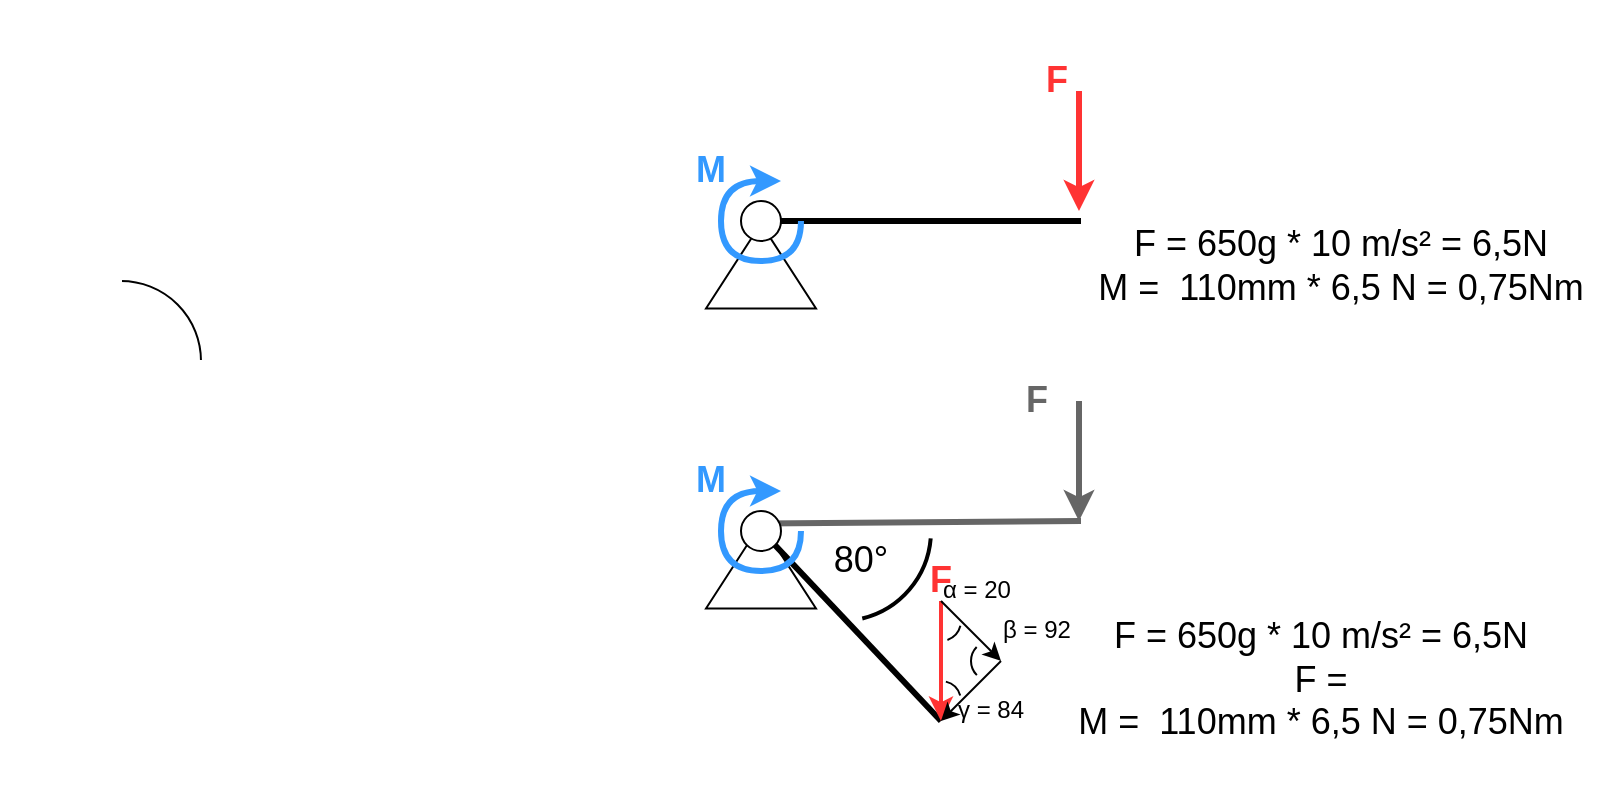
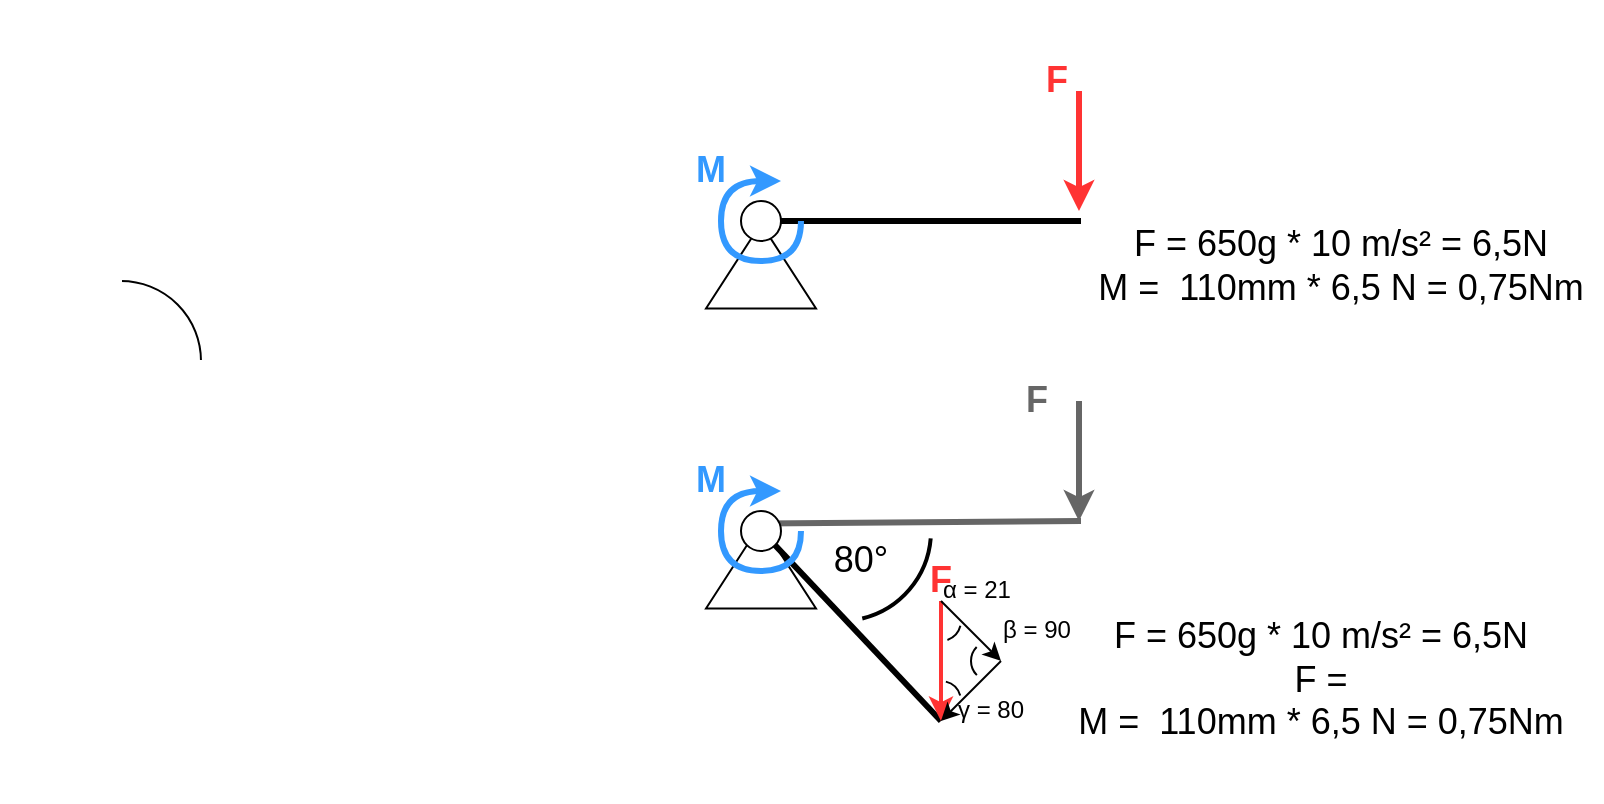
  <mxCell id="0" />
  <mxCell id="1" parent="0" />
  <mxCell id="2" value="" style="triangle;whiteSpace=wrap;html=1;rotation=-90;" vertex="1" parent="1"><mxGeometry x="358.75" y="105" width="42.5" height="55" as="geometry" /></mxCell>
  <mxCell id="3" value="" style="endArrow=none;html=1;rounded=0;strokeWidth=3;startArrow=none;" edge="1" parent="1" source="5"><mxGeometry width="50" height="50" relative="1" as="geometry"><mxPoint x="380" y="110" as="sourcePoint" /><mxPoint x="540" y="110" as="targetPoint" /></mxGeometry></mxCell>
  <mxCell id="4" value="" style="endArrow=none;html=1;rounded=0;strokeWidth=3;" edge="1" parent="1" target="5"><mxGeometry width="50" height="50" relative="1" as="geometry"><mxPoint x="380" y="110" as="sourcePoint" /><mxPoint x="620" y="110" as="targetPoint" /></mxGeometry></mxCell>
  <mxCell id="5" value="" style="ellipse;whiteSpace=wrap;html=1;aspect=fixed;" vertex="1" parent="1"><mxGeometry x="370" y="100" width="20" height="20" as="geometry" /></mxCell>
  <mxCell id="6" value="" style="curved=1;endArrow=classic;html=1;rounded=0;fillColor=#dae8fc;strokeColor=#3399FF;strokeWidth=3;" edge="1" parent="1"><mxGeometry width="50" height="50" relative="1" as="geometry"><mxPoint x="400" y="110" as="sourcePoint" /><mxPoint x="390" y="90" as="targetPoint" /><Array as="points"><mxPoint x="400" y="130" /><mxPoint x="360" y="130" /><mxPoint x="360" y="90" /></Array></mxGeometry></mxCell>
  <mxCell id="7" value="" style="endArrow=classic;html=1;rounded=0;fillColor=#f8cecc;strokeColor=#FF3333;strokeWidth=3;" edge="1" parent="1"><mxGeometry width="50" height="50" relative="1" as="geometry"><mxPoint x="539" y="45" as="sourcePoint" /><mxPoint x="539" y="105" as="targetPoint" /><Array as="points"><mxPoint x="539" y="75" /></Array></mxGeometry></mxCell>
  <mxCell id="8" value="&lt;div&gt;&lt;font style=&quot;font-size: 18px;&quot;&gt;F = 650g * 10 m/s² = 6,5N&lt;/font&gt;&lt;/div&gt;&lt;div&gt;&lt;font style=&quot;font-size: 18px;&quot;&gt;M =&amp;nbsp; 110mm * 6,5 N = 0,75Nm&lt;br&gt;&lt;/font&gt;&lt;/div&gt;" style="text;html=1;align=center;verticalAlign=middle;resizable=0;points=[];autosize=1;strokeColor=none;fillColor=none;" vertex="1" parent="1"><mxGeometry x="560" y="102.5" width="220" height="60" as="geometry" /></mxCell>
  <mxCell id="9" value="&lt;font style=&quot;font-size: 13px;&quot; color=&quot;#3399FF&quot;&gt;&lt;font style=&quot;font-size: 14px;&quot;&gt;&lt;font style=&quot;font-size: 15px;&quot;&gt;&lt;font style=&quot;font-size: 16px;&quot;&gt;&lt;font style=&quot;font-size: 17px;&quot;&gt;&lt;font style=&quot;font-size: 18px;&quot;&gt;&lt;b&gt;M&lt;/b&gt;&lt;/font&gt;&lt;/font&gt;&lt;/font&gt;&lt;/font&gt;&lt;/font&gt;&lt;/font&gt;" style="text;html=1;align=center;verticalAlign=middle;resizable=0;points=[];autosize=1;strokeColor=none;fillColor=none;" vertex="1" parent="1"><mxGeometry x="335" y="65" width="40" height="40" as="geometry" /></mxCell>
  <mxCell id="10" value="&lt;font color=&quot;#FF3333&quot;&gt;&lt;b&gt;&lt;font style=&quot;font-size: 13px;&quot;&gt;&lt;font style=&quot;font-size: 14px;&quot;&gt;&lt;font style=&quot;font-size: 15px;&quot;&gt;&lt;font style=&quot;font-size: 16px;&quot;&gt;&lt;font style=&quot;font-size: 17px;&quot;&gt;&lt;font style=&quot;font-size: 18px;&quot;&gt;F&lt;/font&gt;&lt;/font&gt;&lt;/font&gt;&lt;/font&gt;&lt;/font&gt;&lt;/font&gt;&lt;/b&gt;&lt;/font&gt;" style="text;html=1;align=center;verticalAlign=middle;resizable=0;points=[];autosize=1;strokeColor=none;fillColor=none;" vertex="1" parent="1"><mxGeometry x="455" y="270" width="30" height="40" as="geometry" /></mxCell>
  <mxCell id="11" value="" style="triangle;whiteSpace=wrap;html=1;rotation=-90;" vertex="1" parent="1"><mxGeometry x="358.75" y="255" width="42.5" height="55" as="geometry" /></mxCell>
  <mxCell id="12" value="" style="endArrow=none;html=1;rounded=0;strokeWidth=3;" edge="1" parent="1" target="25"><mxGeometry width="50" height="50" relative="1" as="geometry"><mxPoint x="380" y="265" as="sourcePoint" /><mxPoint x="620" y="265" as="targetPoint" /></mxGeometry></mxCell>
  <mxCell id="13" value="" style="endArrow=classic;html=1;rounded=0;fillColor=#f5f5f5;strokeColor=#666666;strokeWidth=3;" edge="1" parent="1"><mxGeometry width="50" height="50" relative="1" as="geometry"><mxPoint x="539" y="200" as="sourcePoint" /><mxPoint x="539" y="260" as="targetPoint" /><Array as="points"><mxPoint x="539" y="230" /></Array></mxGeometry></mxCell>
  <mxCell id="14" value="&lt;font style=&quot;font-size: 13px;&quot; color=&quot;#3399FF&quot;&gt;&lt;font style=&quot;font-size: 14px;&quot;&gt;&lt;font style=&quot;font-size: 15px;&quot;&gt;&lt;font style=&quot;font-size: 16px;&quot;&gt;&lt;font style=&quot;font-size: 17px;&quot;&gt;&lt;font style=&quot;font-size: 18px;&quot;&gt;&lt;b&gt;M&lt;/b&gt;&lt;/font&gt;&lt;/font&gt;&lt;/font&gt;&lt;/font&gt;&lt;/font&gt;&lt;/font&gt;" style="text;html=1;align=center;verticalAlign=middle;resizable=0;points=[];autosize=1;strokeColor=none;fillColor=none;" vertex="1" parent="1"><mxGeometry x="335" y="220" width="40" height="40" as="geometry" /></mxCell>
  <mxCell id="15" value="&lt;font color=&quot;#666666&quot;&gt;&lt;b&gt;&lt;font style=&quot;font-size: 13px;&quot;&gt;&lt;font style=&quot;font-size: 14px;&quot;&gt;&lt;font style=&quot;font-size: 15px;&quot;&gt;&lt;font style=&quot;font-size: 16px;&quot;&gt;&lt;font style=&quot;font-size: 17px;&quot;&gt;&lt;font style=&quot;font-size: 18px;&quot;&gt;F&lt;/font&gt;&lt;/font&gt;&lt;/font&gt;&lt;/font&gt;&lt;/font&gt;&lt;/font&gt;&lt;/b&gt;&lt;/font&gt;" style="text;html=1;align=center;verticalAlign=middle;resizable=0;points=[];autosize=1;strokeColor=none;fillColor=none;" vertex="1" parent="1"><mxGeometry x="503" y="180" width="30" height="40" as="geometry" /></mxCell>
  <mxCell id="16" value="&lt;div style=&quot;font-size: 13px;&quot;&gt;&lt;font style=&quot;font-size: 13px;&quot;&gt;&lt;font style=&quot;font-size: 14px;&quot;&gt;&lt;font style=&quot;font-size: 15px;&quot;&gt;&lt;font style=&quot;font-size: 16px;&quot;&gt;&lt;font style=&quot;font-size: 17px;&quot;&gt;&lt;font style=&quot;font-size: 18px;&quot;&gt;80°&lt;/font&gt;&lt;/font&gt;&lt;/font&gt;&lt;/font&gt;&lt;/font&gt;&lt;/font&gt;&lt;/div&gt;" style="text;html=1;align=center;verticalAlign=middle;resizable=0;points=[];autosize=1;strokeColor=none;fillColor=none;" vertex="1" parent="1"><mxGeometry x="405" y="260" width="50" height="40" as="geometry" /></mxCell>
  <mxCell id="17" value="" style="group" vertex="1" connectable="0" parent="1"><mxGeometry x="20" y="140" width="80" height="80" as="geometry" /></mxCell>
  <mxCell id="18" value="" style="ellipse;whiteSpace=wrap;html=1;aspect=fixed;shape=ellipse;perimeter=ellipsePerimeter;rounded=0;" vertex="1" parent="17"><mxGeometry width="80" height="80" as="geometry" /></mxCell>
  <mxCell id="19" value="" style="rounded=0;whiteSpace=wrap;html=1;strokeColor=#FFFFFF;" vertex="1" parent="17"><mxGeometry y="40" width="80" height="40" as="geometry" /></mxCell>
  <mxCell id="20" value="" style="rounded=0;whiteSpace=wrap;html=1;strokeColor=#FFFFFF;" vertex="1" parent="17"><mxGeometry width="40" height="50" as="geometry" /></mxCell>
  <mxCell id="21" value="" style="verticalLabelPosition=bottom;verticalAlign=top;html=1;shape=mxgraph.basic.arc;startAngle=0.263;endAngle=0.462;strokeWidth=2;" vertex="1" parent="1"><mxGeometry x="375" y="220" width="90" height="90" as="geometry" /></mxCell>
  <mxCell id="22" value="" style="endArrow=none;html=1;rounded=0;strokeWidth=3;startArrow=none;exitX=1;exitY=0.5;exitDx=0;exitDy=0;fillColor=#f5f5f5;strokeColor=#666666;" edge="1" parent="1" source="11"><mxGeometry width="50" height="50" relative="1" as="geometry"><mxPoint x="399" y="279" as="sourcePoint" /><mxPoint x="540" y="260" as="targetPoint" /></mxGeometry></mxCell>
  <mxCell id="23" value="" style="endArrow=none;html=1;rounded=0;strokeWidth=3;startArrow=none;exitX=1;exitY=0.5;exitDx=0;exitDy=0;" edge="1" parent="1"><mxGeometry width="50" height="50" relative="1" as="geometry"><mxPoint x="380" y="264.66" as="sourcePoint" /><mxPoint x="470" y="360" as="targetPoint" /></mxGeometry></mxCell>
  <mxCell id="24" value="" style="endArrow=classic;html=1;rounded=0;fillColor=#f8cecc;strokeColor=#FF3333;strokeWidth=2;" edge="1" parent="1"><mxGeometry width="50" height="50" relative="1" as="geometry"><mxPoint x="470" y="300" as="sourcePoint" /><mxPoint x="470" y="360" as="targetPoint" /><Array as="points"><mxPoint x="470" y="330" /></Array></mxGeometry></mxCell>
  <mxCell id="25" value="" style="ellipse;whiteSpace=wrap;html=1;aspect=fixed;" vertex="1" parent="1"><mxGeometry x="370" y="255" width="20" height="20" as="geometry" /></mxCell>
  <mxCell id="26" value="" style="endArrow=classic;html=1;rounded=0;" edge="1" parent="1"><mxGeometry width="50" height="50" relative="1" as="geometry"><mxPoint x="500" y="330" as="sourcePoint" /><mxPoint x="470" y="360" as="targetPoint" /></mxGeometry></mxCell>
  <mxCell id="27" value="" style="endArrow=classic;html=1;rounded=0;" edge="1" parent="1"><mxGeometry width="50" height="50" relative="1" as="geometry"><mxPoint x="470" y="300" as="sourcePoint" /><mxPoint x="500" y="330" as="targetPoint" /></mxGeometry></mxCell>
  <mxCell id="28" value="" style="verticalLabelPosition=bottom;verticalAlign=top;html=1;shape=mxgraph.basic.arc;startAngle=0.25;endAngle=0.498;strokeWidth=1;rotation=135;" vertex="1" parent="1"><mxGeometry x="485" y="320" width="20" height="20" as="geometry" /></mxCell>
  <mxCell id="29" value="" style="verticalLabelPosition=bottom;verticalAlign=top;html=1;shape=mxgraph.basic.arc;startAngle=0.289;endAngle=0.448;strokeWidth=1;rotation=0;" vertex="1" parent="1"><mxGeometry x="460" y="300" width="20" height="20" as="geometry" /></mxCell>
  <mxCell id="30" value="" style="verticalLabelPosition=bottom;verticalAlign=top;html=1;shape=mxgraph.basic.arc;startAngle=0.289;endAngle=0.455;strokeWidth=1;rotation=-90;" vertex="1" parent="1"><mxGeometry x="460" y="340" width="20" height="20" as="geometry" /></mxCell>
- <mxCell id="31" value="α&lt;span dir=&quot;ltr&quot; role=&quot;presentation&quot; style=&quot;left: 12.66%; top: 21.97%; font-size: calc(var(--scale-factor)*22.56px); font-family: monospace;&quot;&gt;&lt;/span&gt; = 20" style="text;html=1;align=center;verticalAlign=middle;resizable=0;points=[];autosize=1;strokeColor=none;fillColor=none;" vertex="1" parent="1"><mxGeometry x="463" y="280" width="50" height="30" as="geometry" /></mxCell>
- <mxCell id="32" value="β&lt;span dir=&quot;ltr&quot; role=&quot;presentation&quot; style=&quot;left: 12.66%; top: 42.55%; font-size: calc(var(--scale-factor)*22.56px); font-family: monospace;&quot;&gt;&lt;/span&gt; = 92" style="text;html=1;align=center;verticalAlign=middle;resizable=0;points=[];autosize=1;strokeColor=none;fillColor=none;" vertex="1" parent="1"><mxGeometry x="493" y="300" width="50" height="30" as="geometry" /></mxCell>
- <mxCell id="33" value="γ = 84" style="text;html=1;align=center;verticalAlign=middle;resizable=0;points=[];autosize=1;strokeColor=none;fillColor=none;" vertex="1" parent="1"><mxGeometry x="470" y="340" width="50" height="30" as="geometry" /></mxCell>
+ <mxCell id="31" value="α&lt;span dir=&quot;ltr&quot; role=&quot;presentation&quot; style=&quot;left: 12.66%; top: 21.97%; font-size: calc(var(--scale-factor)*22.56px); font-family: monospace;&quot;&gt;&lt;/span&gt; = 21" style="text;html=1;align=center;verticalAlign=middle;resizable=0;points=[];autosize=1;strokeColor=none;fillColor=none;" vertex="1" parent="1"><mxGeometry x="463" y="280" width="50" height="30" as="geometry" /></mxCell>
+ <mxCell id="32" value="β&lt;span dir=&quot;ltr&quot; role=&quot;presentation&quot; style=&quot;left: 12.66%; top: 42.55%; font-size: calc(var(--scale-factor)*22.56px); font-family: monospace;&quot;&gt;&lt;/span&gt; = 90" style="text;html=1;align=center;verticalAlign=middle;resizable=0;points=[];autosize=1;strokeColor=none;fillColor=none;" vertex="1" parent="1"><mxGeometry x="493" y="300" width="50" height="30" as="geometry" /></mxCell>
+ <mxCell id="33" value="γ = 80" style="text;html=1;align=center;verticalAlign=middle;resizable=0;points=[];autosize=1;strokeColor=none;fillColor=none;" vertex="1" parent="1"><mxGeometry x="470" y="340" width="50" height="30" as="geometry" /></mxCell>
  <mxCell id="34" value="&lt;font color=&quot;#FF3333&quot;&gt;&lt;b&gt;&lt;font style=&quot;font-size: 13px;&quot;&gt;&lt;font style=&quot;font-size: 14px;&quot;&gt;&lt;font style=&quot;font-size: 15px;&quot;&gt;&lt;font style=&quot;font-size: 16px;&quot;&gt;&lt;font style=&quot;font-size: 17px;&quot;&gt;&lt;font style=&quot;font-size: 18px;&quot;&gt;F&lt;/font&gt;&lt;/font&gt;&lt;/font&gt;&lt;/font&gt;&lt;/font&gt;&lt;/font&gt;&lt;/b&gt;&lt;/font&gt;" style="text;html=1;align=center;verticalAlign=middle;resizable=0;points=[];autosize=1;strokeColor=none;fillColor=none;" vertex="1" parent="1"><mxGeometry x="513" y="20" width="30" height="40" as="geometry" /></mxCell>
  <mxCell id="35" value="" style="curved=1;endArrow=classic;html=1;rounded=0;fillColor=#dae8fc;strokeColor=#3399FF;strokeWidth=3;" edge="1" parent="1"><mxGeometry width="50" height="50" relative="1" as="geometry"><mxPoint x="400" y="265" as="sourcePoint" /><mxPoint x="390" y="245" as="targetPoint" /><Array as="points"><mxPoint x="400" y="285" /><mxPoint x="360" y="285" /><mxPoint x="360" y="245" /></Array></mxGeometry></mxCell>
  <mxCell id="36" value="&lt;div&gt;&lt;font style=&quot;font-size: 18px;&quot;&gt;F = 650g * 10 m/s² = 6,5N&lt;/font&gt;&lt;/div&gt;&lt;div&gt;&lt;font style=&quot;font-size: 18px;&quot;&gt;F = &lt;br&gt;&lt;/font&gt;&lt;/div&gt;&lt;div&gt;&lt;font style=&quot;font-size: 18px;&quot;&gt;M =&amp;nbsp; 110mm * 6,5 N = 0,75Nm&lt;br&gt;&lt;/font&gt;&lt;/div&gt;" style="text;html=1;align=center;verticalAlign=middle;resizable=0;points=[];autosize=1;strokeColor=none;fillColor=none;" vertex="1" parent="1"><mxGeometry x="550" y="300" width="220" height="80" as="geometry" /></mxCell>
